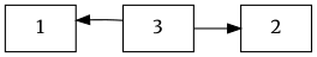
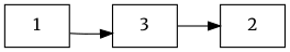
  digraph {
    fontname=Merriweather
    rankdir=LR
    node [fontname=Merriweather shape=box]
    edge [fontname=Merriweather]
    n1 [label=1]
    n2 [label=2]
    n3 [label=3]
-   n3 -> n1
+   n1 -> n3
    n3 -> n2
  }
